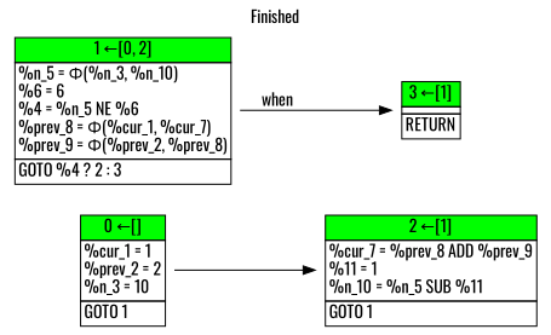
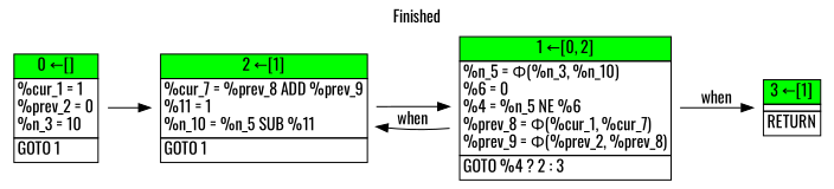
  digraph {
    fontname=Oswald
    label=Finished
    labelloc=t
    rankdir=LR
    node [fontname=Oswald shape=none]
    edge [fontname=Oswald]
-   n1 [label=<<table border="0" cellborder="1" cellspacing="0"><tr><td bgcolor="green" align="center" colspan="1">0 ←[]</td></tr><tr><td align="left" balign="left">%cur_1 = 1<br/>%prev_2 = 2<br/>%n_3 = 10<br/></td></tr><tr><td align="left">GOTO 1</td></tr></table>>]
+   n1 [label=<<table border="0" cellborder="1" cellspacing="0"><tr><td bgcolor="green" align="center" colspan="1">0 ←[]</td></tr><tr><td align="left" balign="left">%cur_1 = 1<br/>%prev_2 = 0<br/>%n_3 = 10<br/></td></tr><tr><td align="left">GOTO 1</td></tr></table>>]
    n2 [label=<<table border="0" cellborder="1" cellspacing="0"><tr><td bgcolor="green" align="center" colspan="1">2 ←[1]</td></tr><tr><td align="left" balign="left">%cur_7 = %prev_8 ADD %prev_9<br/>%11 = 1<br/>%n_10 = %n_5 SUB %11<br/></td></tr><tr><td align="left">GOTO 1</td></tr></table>>]
-   n3 [label=<<table border="0" cellborder="1" cellspacing="0"><tr><td bgcolor="green" align="center" colspan="1">1 ←[0, 2]</td></tr><tr><td align="left" balign="left">%n_5 = Φ(%n_3, %n_10)<br/>%6 = 6<br/>%4 = %n_5 NE %6<br/>%prev_8 = Φ(%cur_1, %cur_7)<br/>%prev_9 = Φ(%prev_2, %prev_8)<br/></td></tr><tr><td align="left">GOTO %4 ? 2 : 3</td></tr></table>>]
+   n3 [label=<<table border="0" cellborder="1" cellspacing="0"><tr><td bgcolor="green" align="center" colspan="1">1 ←[0, 2]</td></tr><tr><td align="left" balign="left">%n_5 = Φ(%n_3, %n_10)<br/>%6 = 0<br/>%4 = %n_5 NE %6<br/>%prev_8 = Φ(%cur_1, %cur_7)<br/>%prev_9 = Φ(%prev_2, %prev_8)<br/></td></tr><tr><td align="left">GOTO %4 ? 2 : 3</td></tr></table>>]
    n4 [label=<<table border="0" cellborder="1" cellspacing="0"><tr><td bgcolor="green" align="center" colspan="1">3 ←[1]</td></tr><tr><td align="left" balign="left"></td></tr><tr><td align="left">RETURN</td></tr></table>>]
    n1 -> n2
+   n2 -> n3
+   n3 -> n2 [label=when]
    n3 -> n4 [label=when]
  }
